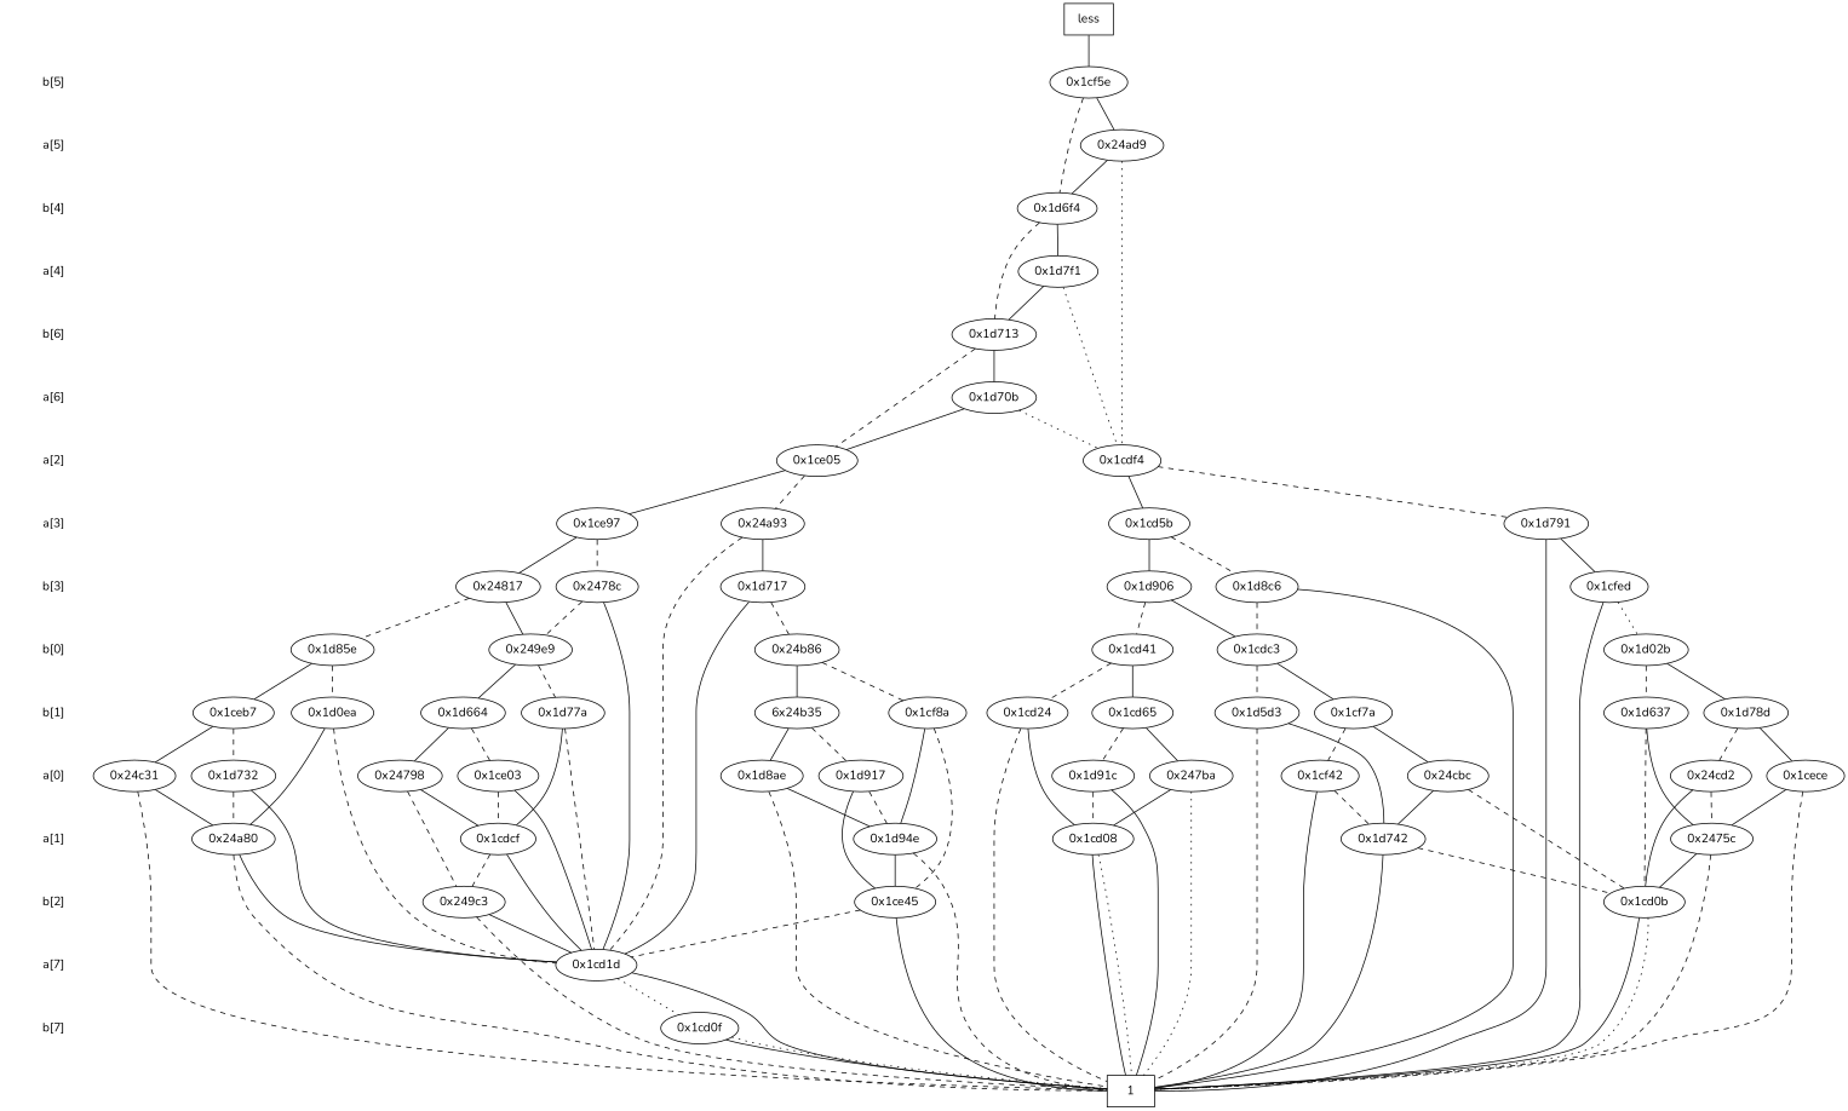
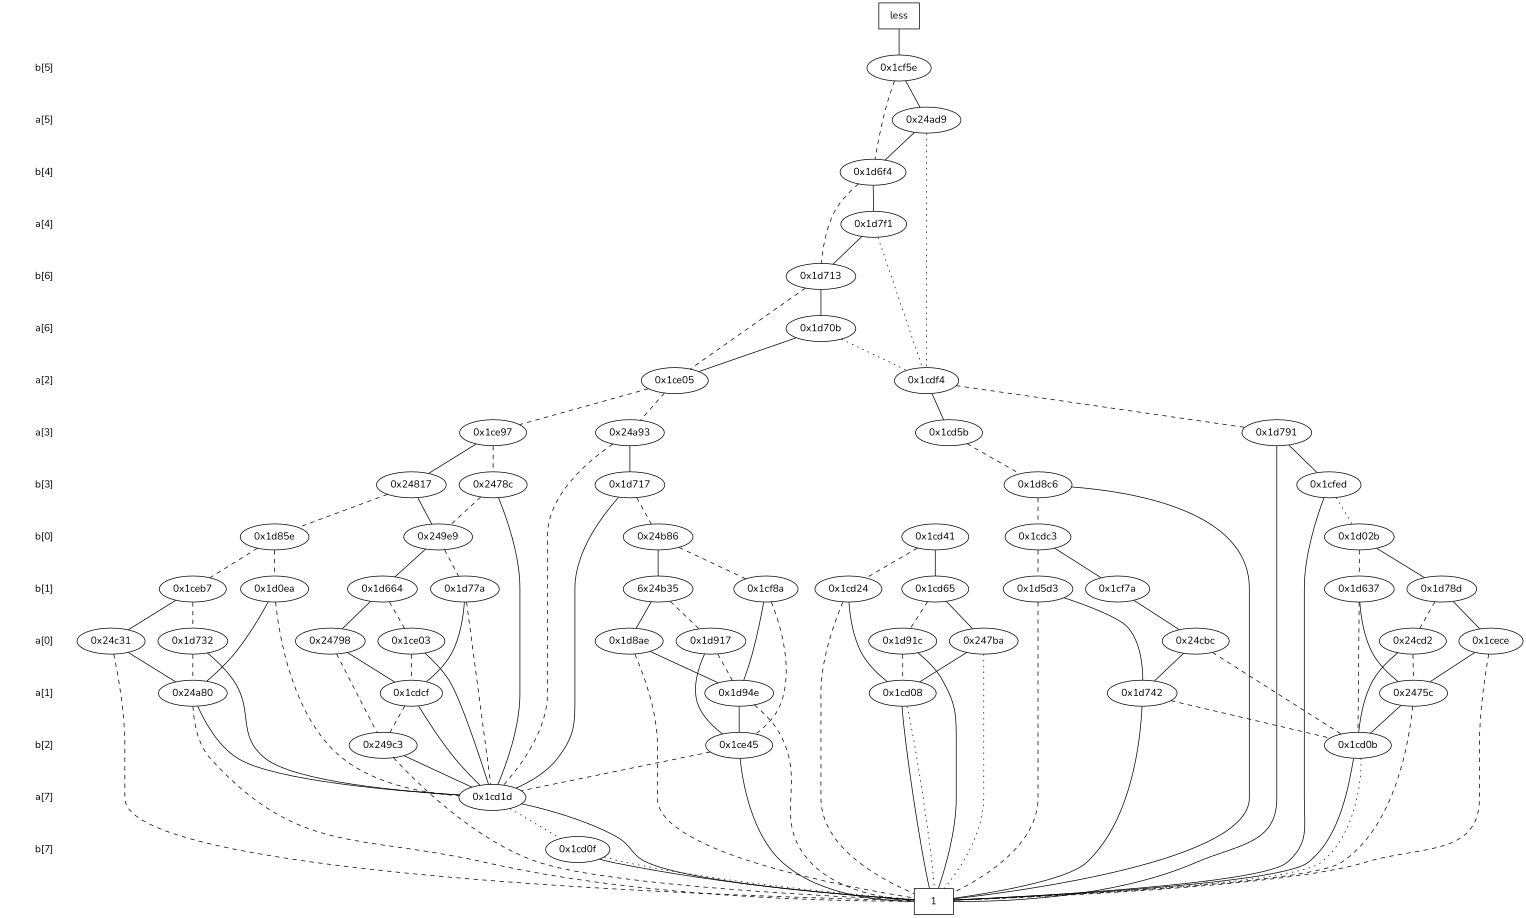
  digraph {
    fontname=Nunito
    node [fontname=Nunito]
    edge [dir=none fontname=Nunito]
    "CONST NODES" [shape=plaintext style=invis]
    " b[5] " [shape=plaintext]
    " a[5] " [shape=plaintext]
    " b[4] " [shape=plaintext]
    " a[4] " [shape=plaintext]
    " b[6] " [shape=plaintext]
    " a[6] " [shape=plaintext]
    " a[2] " [shape=plaintext]
    " a[3] " [shape=plaintext]
    " b[3] " [shape=plaintext]
    " b[0] " [shape=plaintext]
    " b[1] " [shape=plaintext]
    " a[0] " [shape=plaintext]
    " a[1] " [shape=plaintext]
    " b[2] " [shape=plaintext]
    " a[7] " [shape=plaintext]
    " b[7] " [shape=plaintext]
    "0x1cf8a"
    "0x1d664"
    "0x1d637"
    "0x1d0ea"
    "0x1d5d3"
    "0x1ceb7"
    "0x1d78d"
    "0x1cf7a"
    "0x1cd65"
    "0x1d77a"
    "0x1cd24"
    n29 [label="6x24b35"]
    "  less  " [shape=box]
    "0x1cf5e"
    "0x24ad9"
    "0x1d6f4"
    "0x1d7f1"
    "0x1d713"
    "0x1d70b"
    "0x1cdf4"
    "0x1ce05"
    "0x1d791"
    "0x24a93"
    "0x1cd5b"
    "0x1ce97"
    "0x1d8c6"
    "0x1d717"
-   "0x1d906"
    "0x24817"
    "0x2478c"
    "0x1cfed"
    "0x1d02b"
    "0x249e9"
    "0x24b86"
    "0x1cd41"
    "0x1d85e"
    "0x1cdc3"
    "0x1cece"
    "0x1d91c"
-   "0x1cf42"
    "0x1d732"
    "0x24cbc"
    "0x24c31"
    "0x24798"
    "0x24cd2"
    "0x247ba"
    "0x1ce03"
    "0x1d8ae"
    "0x1d917"
    "0x1d742"
    "0x1cdcf"
    "0x2475c"
    n70 [label="0x24a80"]
    "0x1cd08"
    "0x1d94e"
    "0x1ce45"
    "0x249c3"
    "0x1cd0b"
    "0x1cd1d"
    "0x1cd0f"
    n78 [label=1 shape=box]
    subgraph sub_1 {
      "CONST NODES"
      " b[5] "
      " a[5] "
      " b[4] "
      " a[4] "
      " b[6] "
      " a[6] "
      " a[2] "
      " a[3] "
      " b[3] "
      " b[0] "
      " b[1] "
      " a[0] "
      " a[1] "
      " b[2] "
      " a[7] "
      " b[7] "
    }
    subgraph sub_2 {
      rank=same
      " b[1] "
      "0x1cf8a"
      "0x1d664"
      "0x1d637"
      "0x1d0ea"
      "0x1d5d3"
      "0x1ceb7"
      "0x1d78d"
      "0x1cf7a"
      "0x1cd65"
      "0x1d77a"
      "0x1cd24"
      n29
    }
    subgraph sub_3 {
      rank=same
      "  less  "
    }
    subgraph sub_4 {
      rank=same
      " b[5] "
      "0x1cf5e"
    }
    subgraph sub_5 {
      rank=same
      " a[5] "
      "0x24ad9"
    }
    subgraph sub_6 {
      rank=same
      " b[4] "
      "0x1d6f4"
    }
    subgraph sub_7 {
      rank=same
      " a[4] "
      "0x1d7f1"
    }
    subgraph sub_8 {
      rank=same
      " b[6] "
      "0x1d713"
    }
    subgraph sub_9 {
      rank=same
      " a[6] "
      "0x1d70b"
    }
    subgraph sub_10 {
      rank=same
      " a[2] "
      "0x1cdf4"
      "0x1ce05"
    }
    subgraph sub_11 {
      rank=same
      " a[3] "
      "0x1d791"
      "0x24a93"
      "0x1cd5b"
      "0x1ce97"
    }
    subgraph sub_12 {
      rank=same
      " b[3] "
      "0x1d8c6"
      "0x1d717"
-     "0x1d906"
      "0x24817"
      "0x2478c"
      "0x1cfed"
    }
    subgraph sub_13 {
      rank=same
      " b[0] "
      "0x1d02b"
      "0x249e9"
      "0x24b86"
      "0x1cd41"
      "0x1d85e"
      "0x1cdc3"
    }
    subgraph sub_14 {
      rank=same
      " a[0] "
      "0x1cece"
      "0x1d91c"
-     "0x1cf42"
      "0x1d732"
      "0x24cbc"
      "0x24c31"
      "0x24798"
      "0x24cd2"
      "0x247ba"
      "0x1ce03"
      "0x1d8ae"
      "0x1d917"
    }
    subgraph sub_15 {
      rank=same
      " a[1] "
      "0x1d742"
      "0x1cdcf"
      "0x2475c"
      n70
      "0x1cd08"
      "0x1d94e"
    }
    subgraph sub_16 {
      rank=same
      " b[2] "
      "0x1ce45"
      "0x249c3"
      "0x1cd0b"
    }
    subgraph sub_17 {
      rank=same
      " a[7] "
      "0x1cd1d"
    }
    subgraph sub_18 {
      rank=same
      " b[7] "
      "0x1cd0f"
    }
    subgraph sub_19 {
      rank=same
      "CONST NODES"
      subgraph sub_20 {
        rank=same
        n78
      }
    }
    " b[5] " -> " a[5] " [style=invis]
    " a[5] " -> " b[4] " [style=invis]
    " b[4] " -> " a[4] " [style=invis]
    " a[4] " -> " b[6] " [style=invis]
    " b[6] " -> " a[6] " [style=invis]
    " a[6] " -> " a[2] " [style=invis]
    " a[2] " -> " a[3] " [style=invis]
    " a[3] " -> " b[3] " [style=invis]
    " b[3] " -> " b[0] " [style=invis]
    " b[0] " -> " b[1] " [style=invis]
    " b[1] " -> " a[0] " [style=invis]
    " a[0] " -> " a[1] " [style=invis]
    " a[1] " -> " b[2] " [style=invis]
    " b[2] " -> " a[7] " [style=invis]
    " a[7] " -> " b[7] " [style=invis]
    " b[7] " -> "CONST NODES" [style=invis]
    "0x1cf8a" -> "0x1d94e"
    "0x1cf8a" -> "0x1ce45" [style=dashed]
    "0x1d664" -> "0x24798"
    "0x1d664" -> "0x1ce03" [style=dashed]
    "0x1d637" -> "0x2475c"
    "0x1d637" -> "0x1cd0b" [style=dashed]
    "0x1d0ea" -> n70
    "0x1d0ea" -> "0x1cd1d" [style=dashed]
    "0x1d5d3" -> "0x1d742"
    "0x1d5d3" -> n78 [style=dashed]
    "0x1ceb7" -> "0x1d732" [style=dashed]
    "0x1ceb7" -> "0x24c31"
    "0x1d78d" -> "0x1cece"
    "0x1d78d" -> "0x24cd2" [style=dashed]
-   "0x1cf7a" -> "0x1cf42" [style=dashed]
    "0x1cf7a" -> "0x24cbc"
    "0x1cd65" -> "0x1d91c" [style=dashed]
    "0x1cd65" -> "0x247ba"
    "0x1d77a" -> "0x1cdcf"
    "0x1d77a" -> "0x1cd1d" [style=dashed]
    "0x1cd24" -> "0x1cd08"
    "0x1cd24" -> n78 [style=dashed]
    n29 -> "0x1d8ae"
    n29 -> "0x1d917" [style=dashed]
    "  less  " -> "0x1cf5e" [style=solid]
    "0x1cf5e" -> "0x24ad9"
    "0x1cf5e" -> "0x1d6f4" [style=dashed]
    "0x24ad9" -> "0x1d6f4"
    "0x24ad9" -> "0x1cdf4" [style=dotted]
    "0x1d6f4" -> "0x1d7f1"
    "0x1d6f4" -> "0x1d713" [style=dashed]
    "0x1d7f1" -> "0x1d713"
    "0x1d7f1" -> "0x1cdf4" [style=dotted]
    "0x1d713" -> "0x1d70b"
    "0x1d713" -> "0x1ce05" [style=dashed]
    "0x1d70b" -> "0x1cdf4" [style=dotted]
    "0x1d70b" -> "0x1ce05"
    "0x1cdf4" -> "0x1d791" [style=dashed]
    "0x1cdf4" -> "0x1cd5b"
    "0x1ce05" -> "0x24a93" [style=dashed]
-   "0x1ce05" -> "0x1ce97"
+   "0x1ce05" -> "0x1ce97" [style=dashed]
    "0x1d791" -> "0x1cfed"
    "0x1d791" -> n78 [style=solid]
    "0x24a93" -> "0x1d717"
    "0x24a93" -> "0x1cd1d" [style=dashed]
    "0x1cd5b" -> "0x1d8c6" [style=dashed]
-   "0x1cd5b" -> "0x1d906"
    "0x1ce97" -> "0x24817"
    "0x1ce97" -> "0x2478c" [style=dashed]
    "0x1d8c6" -> "0x1cdc3" [style=dashed]
    "0x1d8c6" -> n78
    "0x1d717" -> "0x24b86" [style=dashed]
    "0x1d717" -> "0x1cd1d"
-   "0x1d906" -> "0x1cd41" [style=dashed]
-   "0x1d906" -> "0x1cdc3"
    "0x24817" -> "0x249e9"
    "0x24817" -> "0x1d85e" [style=dashed]
    "0x2478c" -> "0x249e9" [style=dashed]
    "0x2478c" -> "0x1cd1d"
    "0x1cfed" -> "0x1d02b" [style=dotted]
    "0x1cfed" -> n78
    "0x1d02b" -> "0x1d637" [style=dashed]
    "0x1d02b" -> "0x1d78d"
    "0x249e9" -> "0x1d664"
    "0x249e9" -> "0x1d77a" [style=dashed]
    "0x24b86" -> "0x1cf8a" [style=dashed]
    "0x24b86" -> n29
    "0x1cd41" -> "0x1cd65"
    "0x1cd41" -> "0x1cd24" [style=dashed]
    "0x1d85e" -> "0x1d0ea" [style=dashed]
-   "0x1d85e" -> "0x1ceb7"
+   "0x1d85e" -> "0x1ceb7" [style=dashed]
    "0x1cdc3" -> "0x1d5d3" [style=dashed]
    "0x1cdc3" -> "0x1cf7a"
    "0x1cece" -> "0x2475c"
    "0x1cece" -> n78 [style=dashed]
    "0x1d91c" -> "0x1cd08" [style=dashed]
    "0x1d91c" -> n78
-   "0x1cf42" -> "0x1d742" [style=dashed]
-   "0x1cf42" -> n78
    "0x1d732" -> n70 [style=dashed]
    "0x1d732" -> "0x1cd1d"
    "0x24cbc" -> "0x1d742"
    "0x24cbc" -> "0x1cd0b" [style=dashed]
    "0x24c31" -> n70
    "0x24c31" -> n78 [style=dashed]
    "0x24798" -> "0x1cdcf"
    "0x24798" -> "0x249c3" [style=dashed]
    "0x24cd2" -> "0x2475c" [style=dashed]
    "0x24cd2" -> "0x1cd0b"
    "0x247ba" -> "0x1cd08"
    "0x247ba" -> n78 [style=dotted]
    "0x1ce03" -> "0x1cdcf" [style=dashed]
    "0x1ce03" -> "0x1cd1d"
    "0x1d8ae" -> "0x1d94e"
    "0x1d8ae" -> n78 [style=dashed]
    "0x1d917" -> "0x1d94e" [style=dashed]
    "0x1d917" -> "0x1ce45"
    "0x1d742" -> "0x1cd0b" [style=dashed]
    "0x1d742" -> n78
    "0x1cdcf" -> "0x249c3" [style=dashed]
    "0x1cdcf" -> "0x1cd1d"
    "0x2475c" -> "0x1cd0b"
    "0x2475c" -> n78 [style=dashed]
    n70 -> "0x1cd1d"
    n70 -> n78 [style=dashed]
    "0x1cd08" -> n78
    "0x1cd08" -> n78 [style=dotted]
    "0x1d94e" -> "0x1ce45"
    "0x1d94e" -> n78 [style=dashed]
    "0x1ce45" -> "0x1cd1d" [style=dashed]
    "0x1ce45" -> n78
    "0x249c3" -> "0x1cd1d"
    "0x249c3" -> n78 [style=dashed]
    "0x1cd0b" -> n78
    "0x1cd0b" -> n78 [style=dotted]
    "0x1cd1d" -> "0x1cd0f" [style=dotted]
    "0x1cd1d" -> n78
    "0x1cd0f" -> n78
    "0x1cd0f" -> n78 [style=dotted]
  }
